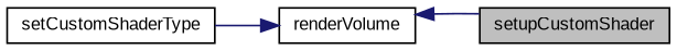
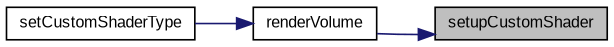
  digraph {
    fontname="Liberation Sans"
    rankdir=RL
    node [color=black fontname="Liberation Sans" fontsize=10 shape=record]
    edge [color=midnightblue dir=back fontname="Liberation Sans" fontsize=10 labelfontname=Helvetica labelfontsize=10 style=solid]
    n1 [fillcolor=grey75 fontcolor=black height=0.2 label=setupCustomShader style=filled width=0.4]
    n2 [height=0.2 label=renderVolume width=0.4]
    n3 [height=0.2 label=setCustomShaderType width=0.4]
-   n2 -> n1
+   n1 -> n2
    n2 -> n3
  }
